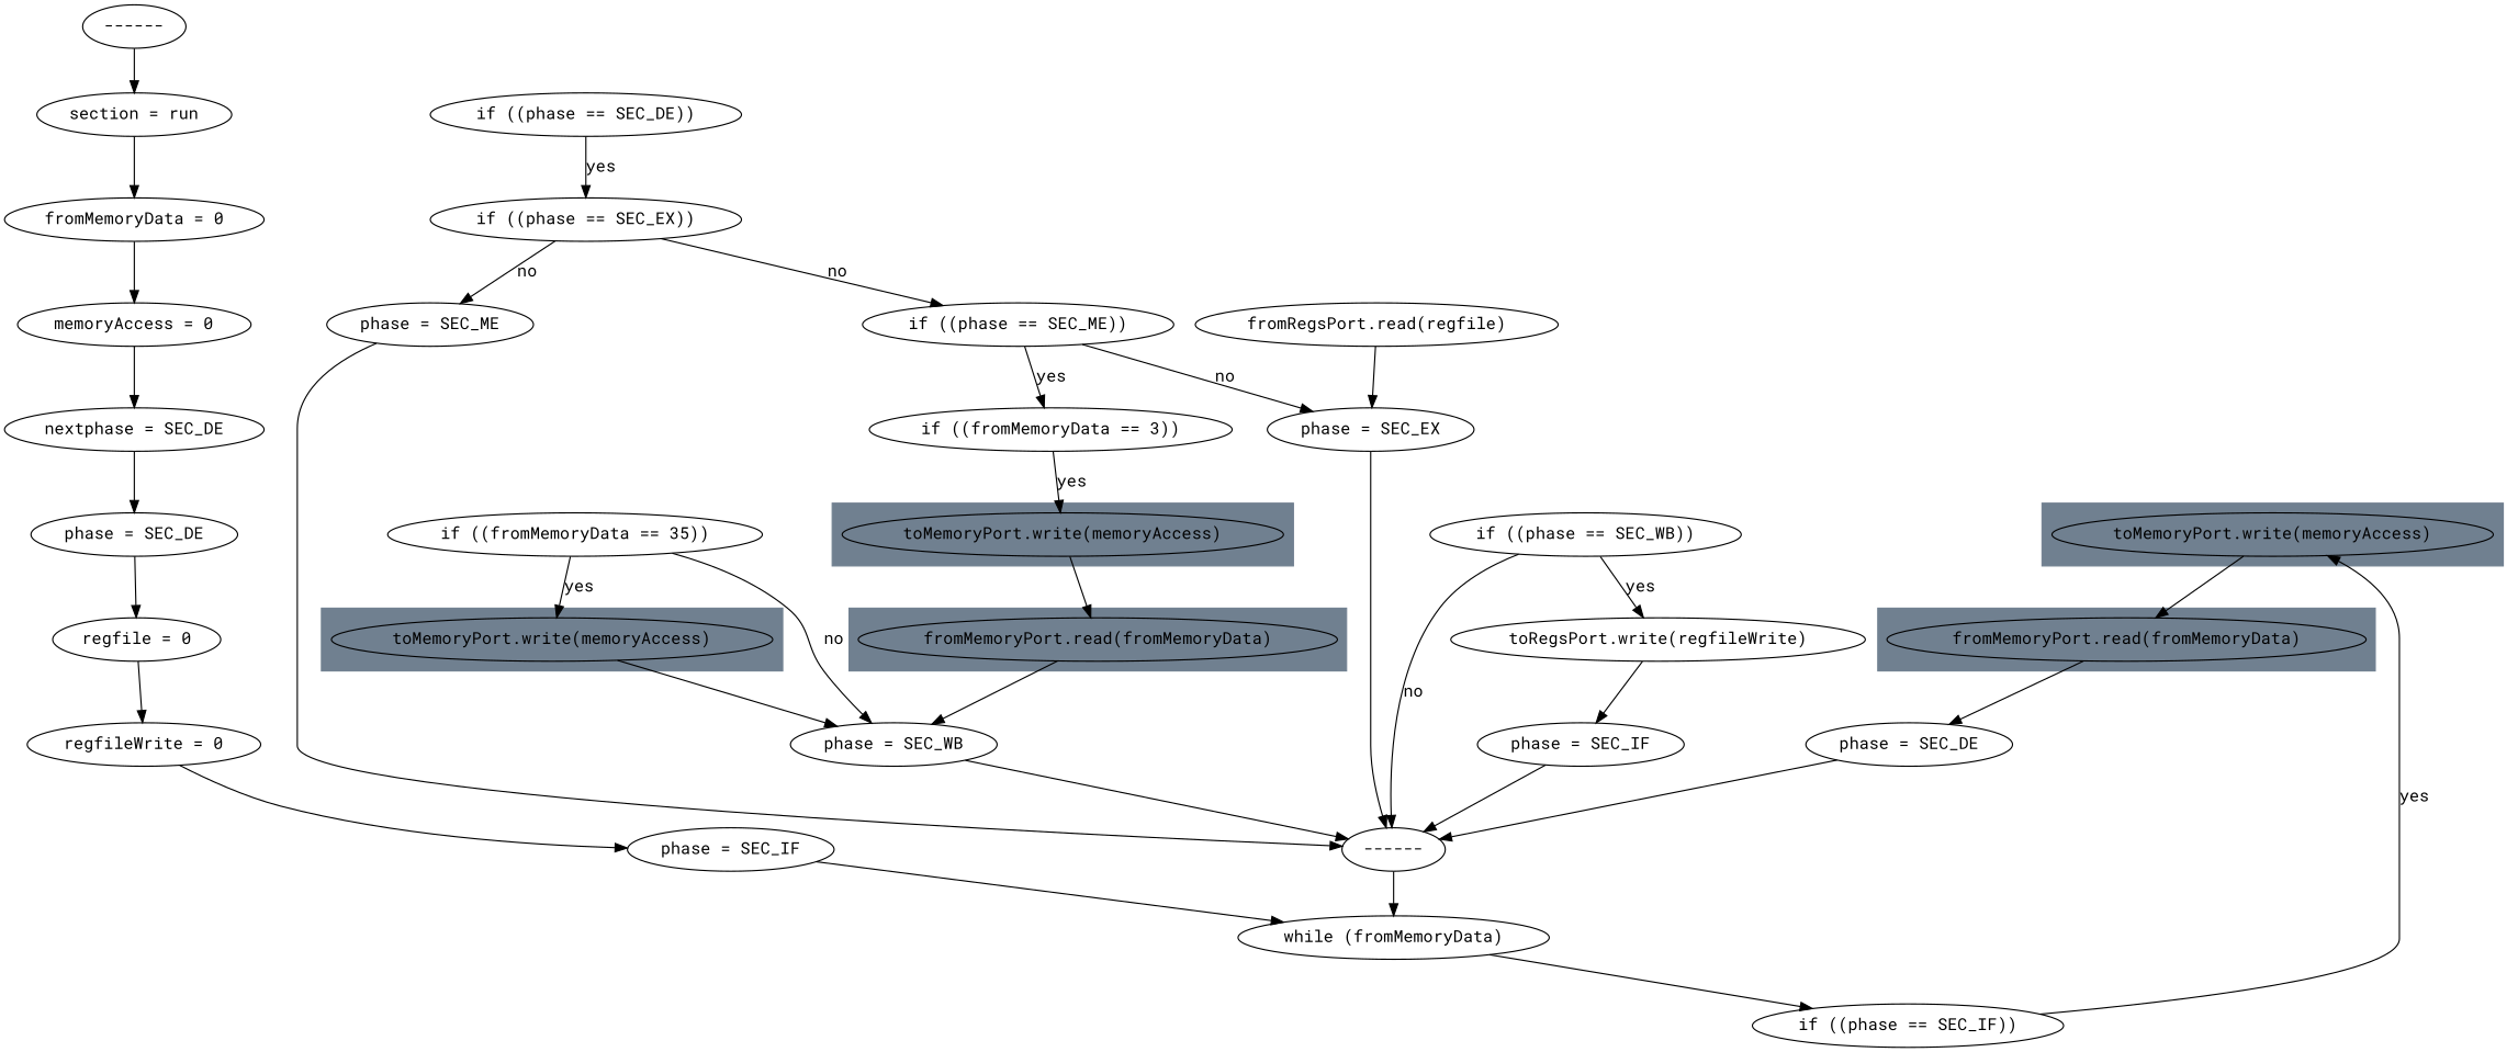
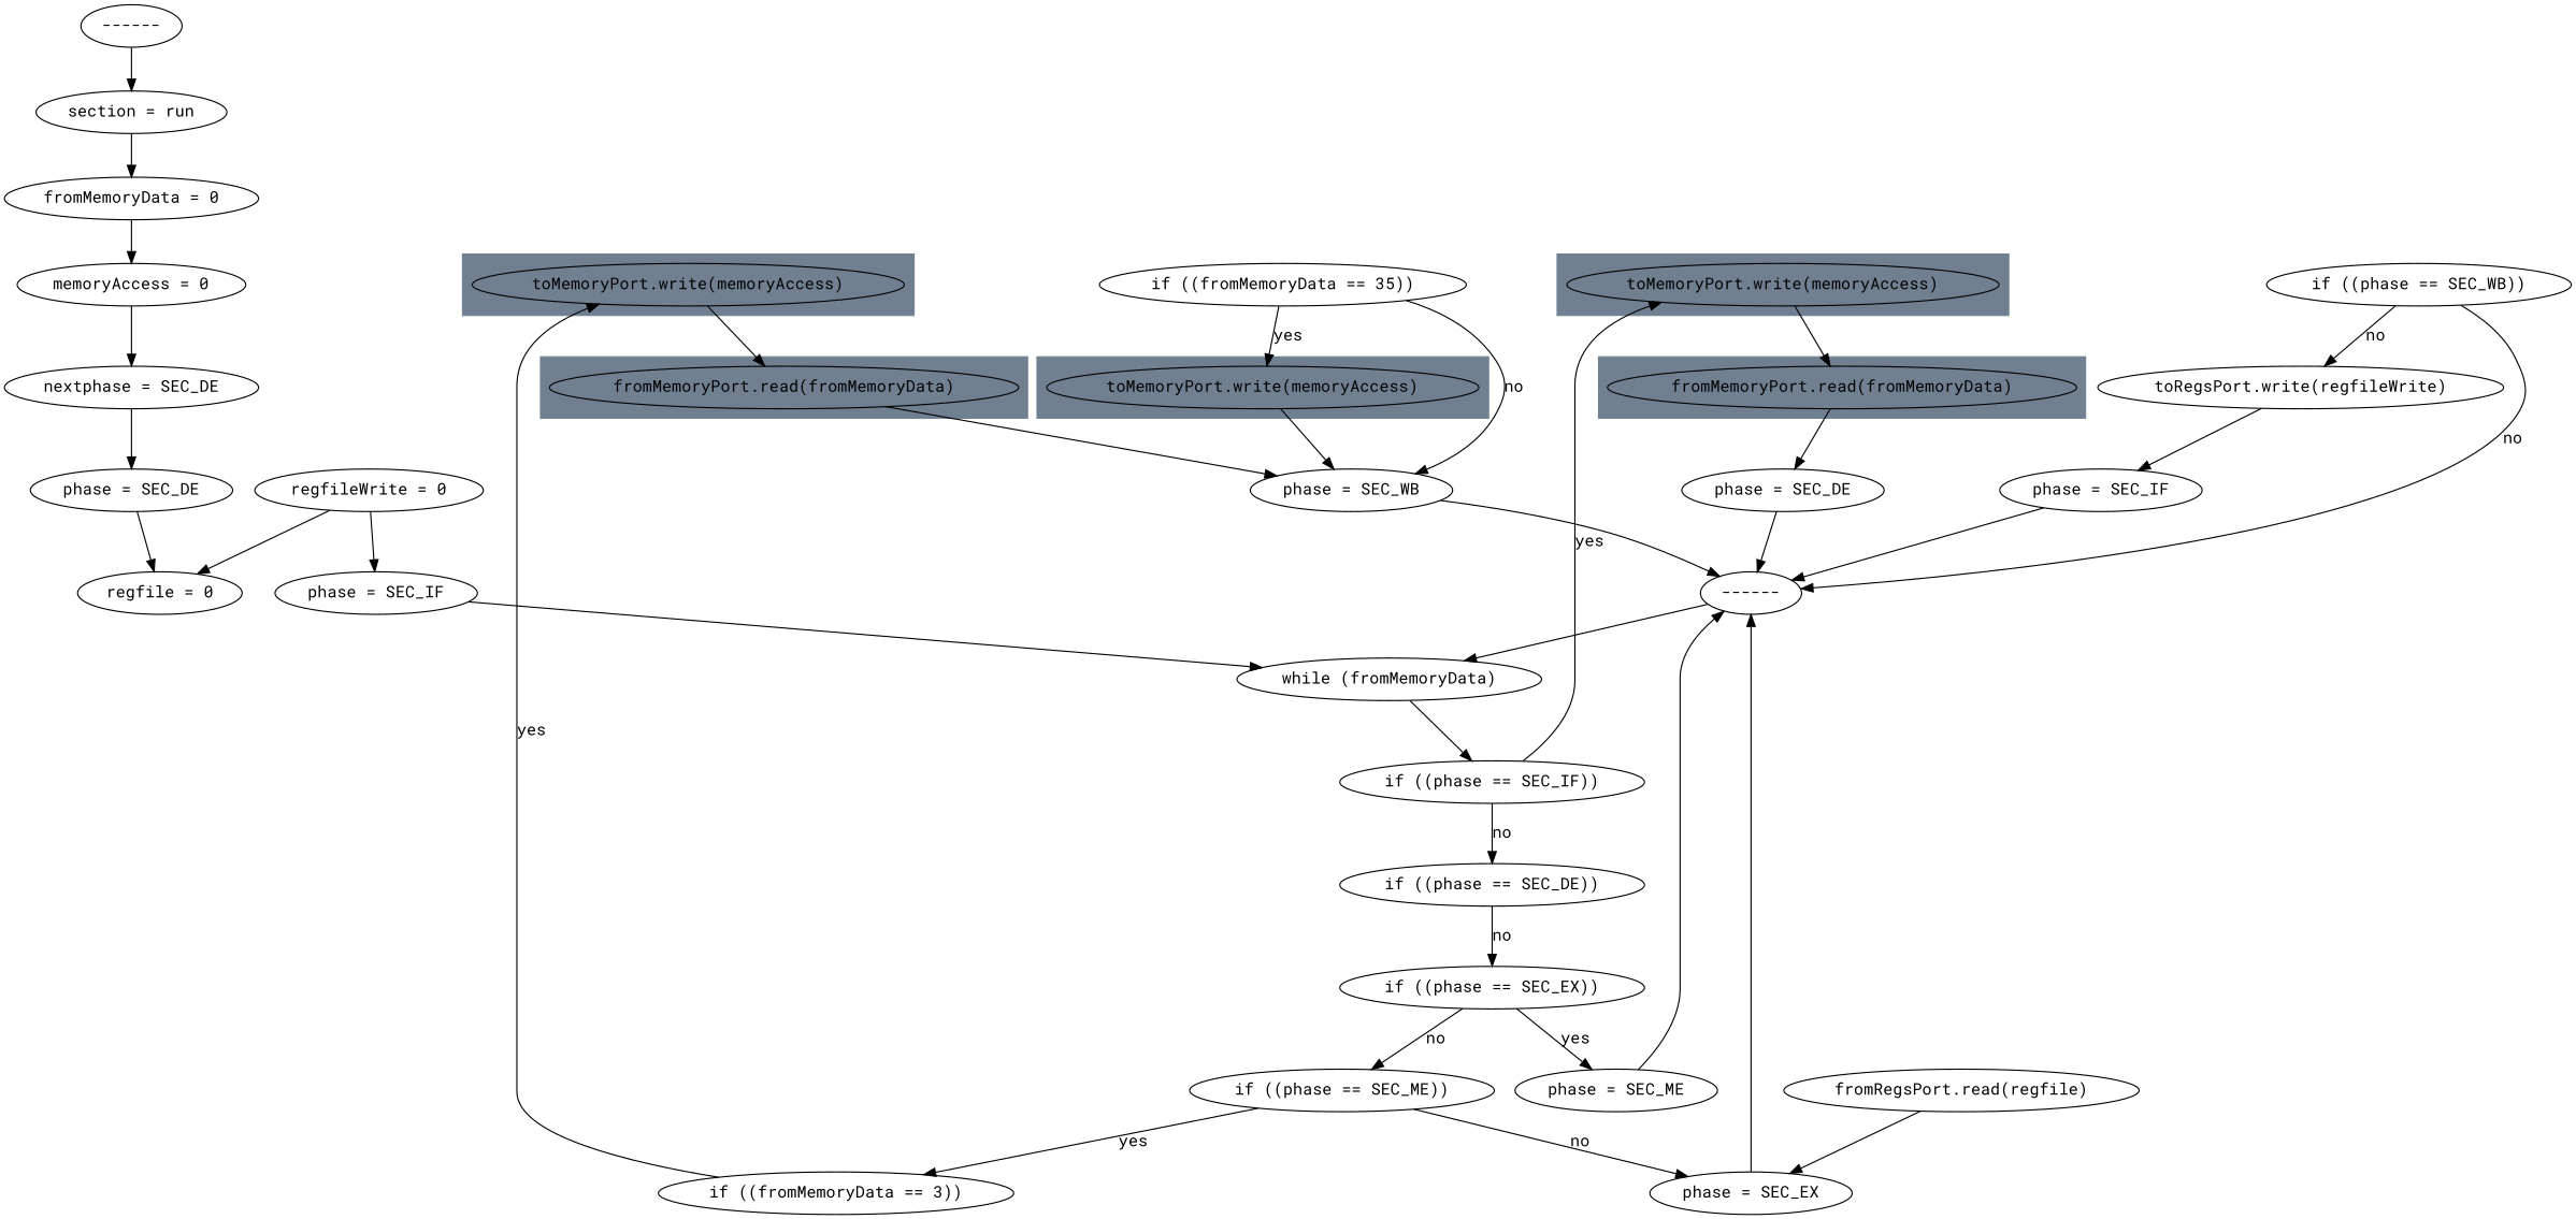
  digraph {
    fontname="Roboto Mono"
    rankdir=TD
    node [fontname="Roboto Mono"]
    edge [fontname="Roboto Mono"]
    n1 [label="toMemoryPort.write(memoryAccess)"]
    n2 [label="fromMemoryPort.read(fromMemoryData)"]
    n3 [label="toMemoryPort.write(memoryAccess)"]
    n4 [label="fromMemoryPort.read(fromMemoryData)"]
    n5 [label="toMemoryPort.write(memoryAccess)"]
    n6 [label="phase = SEC_DE"]
    n7 [label="phase = SEC_WB"]
    n8 [label="------"]
    n9 [label="section = run"]
    n10 [label="fromMemoryData = 0"]
    n11 [label="memoryAccess = 0"]
    n12 [label="nextphase = SEC_DE"]
    n13 [label="phase = SEC_DE"]
    n14 [label="regfile = 0"]
    n15 [label="regfileWrite = 0"]
    n16 [label="phase = SEC_IF"]
    n17 [label="while (fromMemoryData)"]
    n18 [label="if ((phase == SEC_IF))"]
    n19 [label="if ((phase == SEC_DE))"]
    n20 [label="if ((phase == SEC_EX))"]
    n21 [label="------"]
    n22 [label="fromRegsPort.read(regfile)"]
    n23 [label="phase = SEC_EX"]
    n24 [label="phase = SEC_ME"]
    n25 [label="if ((phase == SEC_ME))"]
    n26 [label="if ((fromMemoryData == 3))"]
    n27 [label="if ((phase == SEC_WB))"]
    n28 [label="toRegsPort.write(regfileWrite)"]
    n29 [label="if ((fromMemoryData == 35))"]
    n30 [label="phase = SEC_IF"]
    subgraph cluster_1 {
      color=slategray
      style=filled
      n1
    }
    subgraph cluster_2 {
      color=slategray
      style=filled
      n2
    }
    subgraph cluster_3 {
      color=slategray
      style=filled
      n3
    }
    subgraph cluster_4 {
      color=slategray
      style=filled
      n4
    }
    subgraph cluster_5 {
      color=slategray
      style=filled
      n5
    }
    n1 -> n2
    n2 -> n6
    n3 -> n4
    n4 -> n7
    n5 -> n7
    n6 -> n21
    n7 -> n21
    n8 -> n9
    n9 -> n10
    n10 -> n11
    n11 -> n12
    n12 -> n13
    n13 -> n14
-   n14 -> n15
+   n15 -> n14
    n15 -> n16
    n16 -> n17
    n17 -> n18
    n18 -> n1 [label=yes]
-   n19 -> n20 [label=yes]
-   n20 -> n24 [label=no]
+   n18 -> n19 [label=no]
+   n19 -> n20 [label=no]
+   n20 -> n24 [label=yes]
    n20 -> n25 [label=no]
    n21 -> n17
    n22 -> n23
    n23 -> n21
    n24 -> n21
    n25 -> n23 [label=no]
    n25 -> n26 [label=yes]
    n26 -> n3 [label=yes]
    n27 -> n21 [label=no]
-   n27 -> n28 [label=yes]
+   n27 -> n28 [label=no]
    n28 -> n30
    n29 -> n5 [label=yes]
    n29 -> n7 [label=no]
    n30 -> n21
  }
